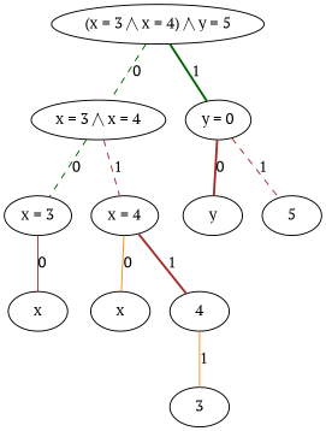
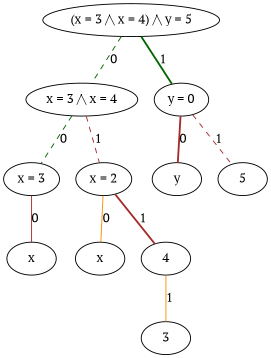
  graph {
    fontname="PT Serif"
    node [fontname="PT Serif"]
    edge [color=brown fontname="PT Serif" style=dashed]
    "(x = 3 /\\ x = 4) /\\ y = 5"
    "x = 3 /\\ x = 4"
    n3 [label="y = 0"]
    "x = 3"
-   "x = 4"
+   "x = 4" [label="x = 2"]
    y
    5
    n8 [label=x]
    n9 [label=x]
    4
    3
    "(x = 3 /\\ x = 4) /\\ y = 5" -- "x = 3 /\\ x = 4" [color=darkgreen label=0]
    "(x = 3 /\\ x = 4) /\\ y = 5" -- n3 [color=darkgreen label=1 style=bold]
    "x = 3 /\\ x = 4" -- "x = 3" [color=darkgreen label=0]
    "x = 3 /\\ x = 4" -- "x = 4" [label=1]
    n3 -- y [label=0 style=bold]
    n3 -- 5 [label=1]
    "x = 3" -- n8 [label=0 style=solid]
    "x = 4" -- n9 [color=darkorange label=0 style=solid]
    "x = 4" -- 4 [label=1 style=bold]
    4 -- 3 [color=darkorange label=1 style=solid]
  }
